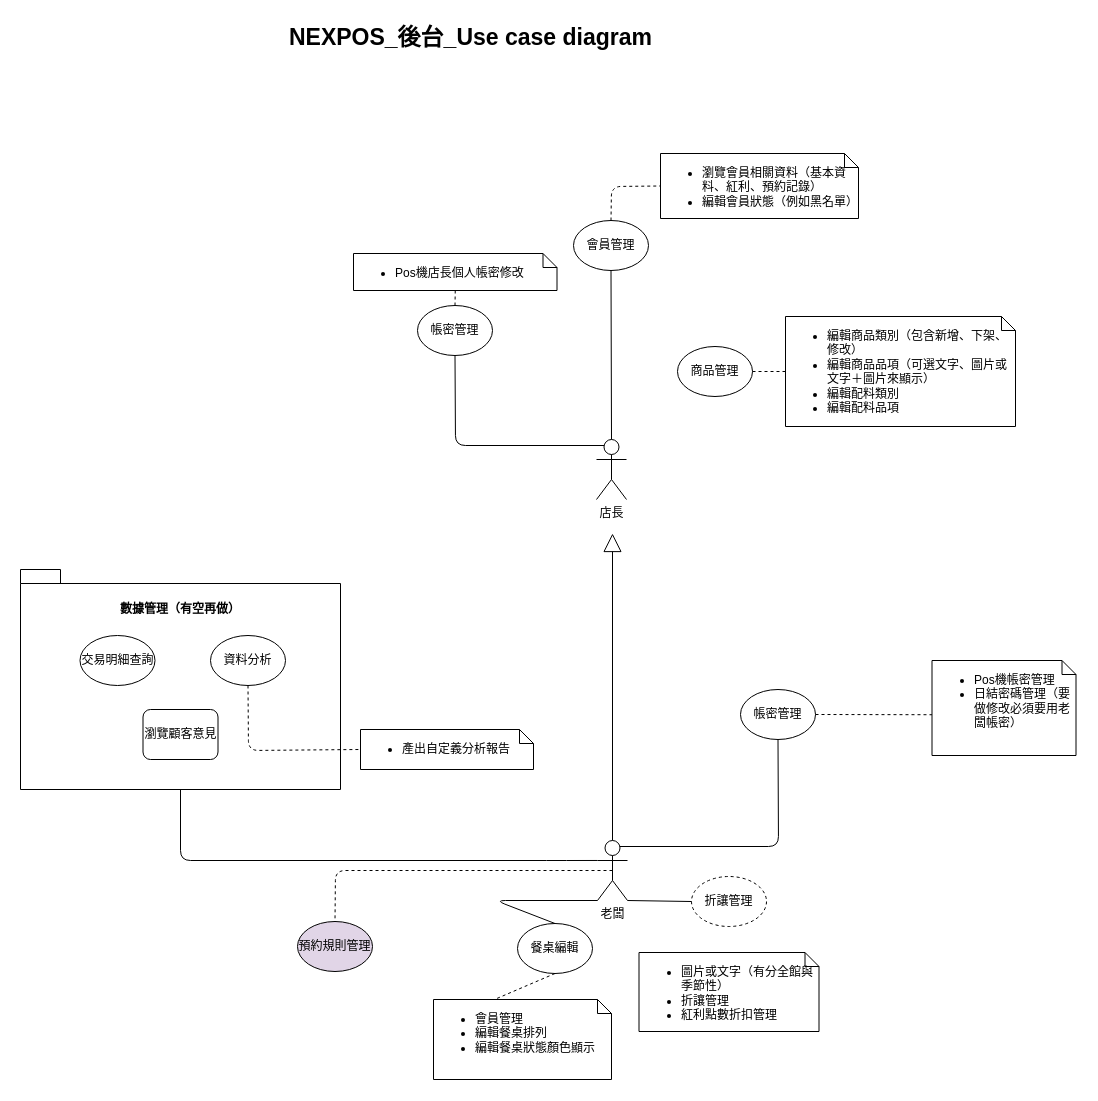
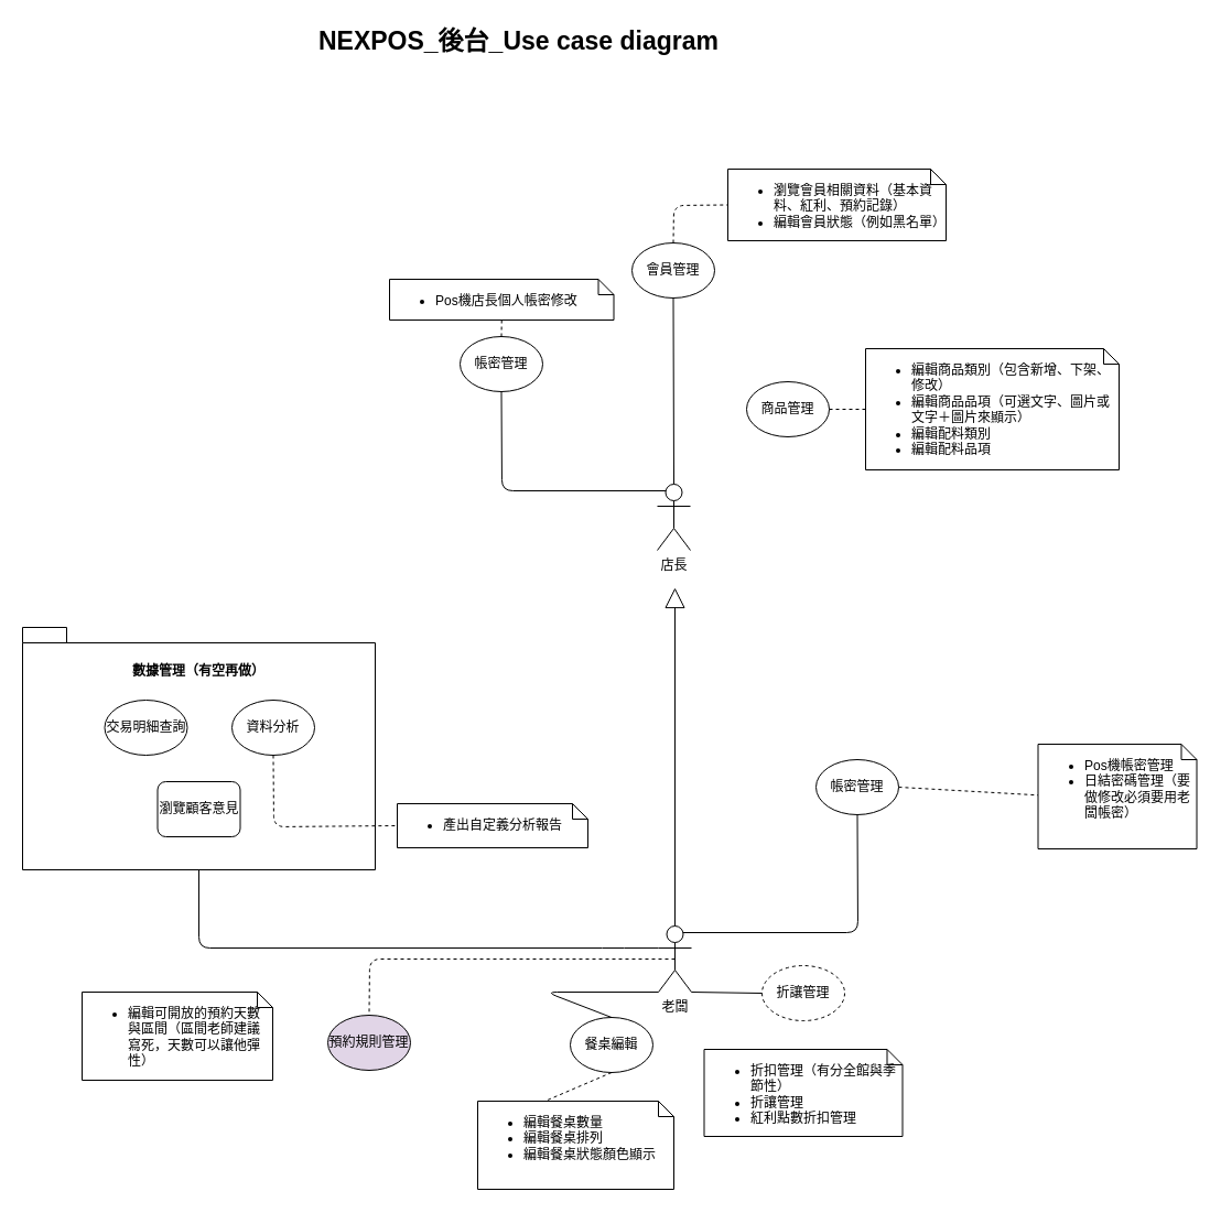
  <mxCell id="0" />
  <mxCell id="1" parent="0" />
  <mxCell id="2" value="" style="shape=folder;fontStyle=1;spacingTop=10;tabWidth=40;tabHeight=14;tabPosition=left;html=1;" parent="1" vertex="1"><mxGeometry x="20" y="569" width="320" height="220" as="geometry" /></mxCell>
  <mxCell id="3" value="餐桌編輯" style="ellipse;whiteSpace=wrap;html=1;" parent="1" vertex="1"><mxGeometry x="517" y="923" width="75" height="50" as="geometry" /></mxCell>
  <mxCell id="4" value="" style="endArrow=none;dashed=1;html=1;exitX=0.5;exitY=1;exitDx=0;exitDy=0;entryX=0;entryY=0;entryDx=61;entryDy=0;entryPerimeter=0;" parent="1" source="3" target="5" edge="1"><mxGeometry width="50" height="50" relative="1" as="geometry"><mxPoint x="324" y="1138" as="sourcePoint" /><mxPoint x="359" y="1097.5" as="targetPoint" /><Array as="points" /></mxGeometry></mxCell>
- <mxCell id="5" value="&lt;p style=&quot;line-height: 150%&quot;&gt;&lt;ul&gt;&lt;li&gt;會員管理&lt;/li&gt;&lt;li&gt;編輯餐桌排列&lt;/li&gt;&lt;li&gt;編輯餐桌狀態顏色顯示&lt;/li&gt;&lt;/ul&gt;&lt;/p&gt;" style="shape=note;whiteSpace=wrap;html=1;size=14;verticalAlign=top;align=left;spacingTop=-6;" parent="1" vertex="1"><mxGeometry x="433" y="999" width="178" height="80" as="geometry" /></mxCell>
+ <mxCell id="5" value="&lt;p style=&quot;line-height: 150%&quot;&gt;&lt;ul&gt;&lt;li&gt;編輯餐桌數量&lt;/li&gt;&lt;li&gt;編輯餐桌排列&lt;/li&gt;&lt;li&gt;編輯餐桌狀態顏色顯示&lt;/li&gt;&lt;/ul&gt;&lt;/p&gt;" style="shape=note;whiteSpace=wrap;html=1;size=14;verticalAlign=top;align=left;spacingTop=-6;" parent="1" vertex="1"><mxGeometry x="433" y="999" width="178" height="80" as="geometry" /></mxCell>
  <mxCell id="6" value="帳密管理" style="ellipse;whiteSpace=wrap;html=1;" parent="1" vertex="1"><mxGeometry x="740" y="689" width="75" height="50" as="geometry" /></mxCell>
  <mxCell id="7" value="" style="endArrow=none;dashed=1;html=1;exitX=1;exitY=0.5;exitDx=0;exitDy=0;entryX=0;entryY=0;entryDx=144;entryDy=54.5;entryPerimeter=0;" parent="1" source="6" target="8" edge="1"><mxGeometry width="50" height="50" relative="1" as="geometry"><mxPoint x="383.25" y="517.66" as="sourcePoint" /><mxPoint x="333.25" y="518" as="targetPoint" /><Array as="points" /></mxGeometry></mxCell>
- <mxCell id="8" value="&lt;p style=&quot;line-height: 150%&quot;&gt;&lt;ul&gt;&lt;li&gt;Pos機帳密管理&lt;/li&gt;&lt;li&gt;日結密碼管理（要做修改必須要用老闆帳密）&lt;/li&gt;&lt;/ul&gt;&lt;/p&gt;" style="shape=note;whiteSpace=wrap;html=1;size=14;verticalAlign=top;align=left;spacingTop=-6;" parent="1" vertex="1"><mxGeometry x="931.5" y="660" width="144" height="95" as="geometry" /></mxCell>
+ <mxCell id="8" value="&lt;p style=&quot;line-height: 150%&quot;&gt;&lt;ul&gt;&lt;li&gt;Pos機帳密管理&lt;/li&gt;&lt;li&gt;日結密碼管理（要做修改必須要用老闆帳密）&lt;/li&gt;&lt;/ul&gt;&lt;/p&gt;" style="shape=note;whiteSpace=wrap;html=1;size=14;verticalAlign=top;align=left;spacingTop=-6;" parent="1" vertex="1"><mxGeometry x="941.5" y="675" width="144" height="95" as="geometry" /></mxCell>
  <mxCell id="9" value="折讓管理" style="ellipse;whiteSpace=wrap;html=1;dashed=1;" parent="1" vertex="1"><mxGeometry x="691" y="876" width="75" height="50" as="geometry" /></mxCell>
- <mxCell id="10" value="&lt;p style=&quot;line-height: 150%&quot;&gt;&lt;ul&gt;&lt;li&gt;圖片或文字（有分全館與季節性）&lt;/li&gt;&lt;li&gt;折讓管理&lt;/li&gt;&lt;li&gt;紅利點數折扣管理&lt;/li&gt;&lt;/ul&gt;&lt;/p&gt;" style="shape=note;whiteSpace=wrap;html=1;size=14;verticalAlign=top;align=left;spacingTop=-6;" parent="1" vertex="1"><mxGeometry x="638.5" y="952" width="180" height="79" as="geometry" /></mxCell>
+ <mxCell id="10" value="&lt;p style=&quot;line-height: 150%&quot;&gt;&lt;ul&gt;&lt;li&gt;折扣管理（有分全館與季節性）&lt;/li&gt;&lt;li&gt;折讓管理&lt;/li&gt;&lt;li&gt;紅利點數折扣管理&lt;/li&gt;&lt;/ul&gt;&lt;/p&gt;" style="shape=note;whiteSpace=wrap;html=1;size=14;verticalAlign=top;align=left;spacingTop=-6;" parent="1" vertex="1"><mxGeometry x="638.5" y="952" width="180" height="79" as="geometry" /></mxCell>
  <mxCell id="11" value="預約規則管理" style="ellipse;whiteSpace=wrap;html=1;fillColor=#e1d5e7;" parent="1" vertex="1"><mxGeometry x="297" y="921" width="75" height="50" as="geometry" /></mxCell>
+ <mxCell id="12" value="&lt;p style=&quot;line-height: 150%&quot;&gt;&lt;/p&gt;&lt;ul&gt;&lt;li&gt;編輯可開放的預約天數與區間（區間老師建議寫死，天數可以讓他彈性）&lt;/li&gt;&lt;/ul&gt;&lt;br&gt;&lt;p&gt;&lt;/p&gt;" style="shape=note;whiteSpace=wrap;html=1;size=14;verticalAlign=top;align=left;spacingTop=-6;" parent="1" vertex="1"><mxGeometry x="74" y="900" width="173" height="80" as="geometry" /></mxCell>
  <mxCell id="13" value="數據管理（有空再做）" style="text;align=center;fontStyle=1;verticalAlign=middle;spacingLeft=3;spacingRight=3;strokeColor=none;rotatable=0;points=[[0,0.5],[1,0.5]];portConstraint=eastwest;" parent="1" vertex="1"><mxGeometry x="112.5" y="595" width="135" height="26" as="geometry" /></mxCell>
  <mxCell id="14" value="資料分析" style="ellipse;whiteSpace=wrap;html=1;" parent="1" vertex="1"><mxGeometry x="210" y="635" width="75" height="50" as="geometry" /></mxCell>
  <mxCell id="15" value="&lt;p style=&quot;line-height: 150%&quot;&gt;&lt;ul&gt;&lt;li&gt;產出自定義分析報告&lt;/li&gt;&lt;/ul&gt;&lt;/p&gt;" style="shape=note;whiteSpace=wrap;html=1;size=14;verticalAlign=top;align=left;spacingTop=-6;" parent="1" vertex="1"><mxGeometry x="360" y="729" width="173" height="40" as="geometry" /></mxCell>
  <mxCell id="16" value="" style="endArrow=none;dashed=1;html=1;exitX=0.5;exitY=1;exitDx=0;exitDy=0;entryX=0;entryY=0.5;entryDx=0;entryDy=0;entryPerimeter=0;" parent="1" source="14" target="15" edge="1"><mxGeometry width="50" height="50" relative="1" as="geometry"><mxPoint x="127.5" y="695" as="sourcePoint" /><mxPoint x="10" y="747" as="targetPoint" /><Array as="points"><mxPoint x="248" y="750" /></Array></mxGeometry></mxCell>
- <mxCell id="17" value="交易明細查詢" style="ellipse;whiteSpace=wrap;html=1;" parent="1" vertex="1"><mxGeometry x="79.5" y="635" width="75" height="50" as="geometry" /></mxCell>
+ <mxCell id="17" value="交易明細查詢" style="ellipse;whiteSpace=wrap;html=1;" parent="1" vertex="1"><mxGeometry x="94.5" y="635" width="75" height="50" as="geometry" /></mxCell>
  <mxCell id="18" value="瀏覽顧客意見" style="whiteSpace=wrap;html=1;rounded=1;" parent="1" vertex="1"><mxGeometry x="142.5" y="709" width="75" height="50" as="geometry" /></mxCell>
  <mxCell id="19" value="&lt;font color=&quot;#000000&quot;&gt;店長&lt;/font&gt;" style="shape=umlActor;verticalLabelPosition=bottom;labelBackgroundColor=#ffffff;verticalAlign=top;html=1;" parent="1" vertex="1"><mxGeometry x="596" y="439" width="30" height="60" as="geometry" /></mxCell>
  <mxCell id="20" value="" style="endArrow=none;html=1;entryX=0.5;entryY=1;entryDx=0;entryDy=0;exitX=0.25;exitY=0.1;exitDx=0;exitDy=0;exitPerimeter=0;" parent="1" source="19" target="21" edge="1"><mxGeometry width="50" height="50" relative="1" as="geometry"><mxPoint x="547" y="425" as="sourcePoint" /><mxPoint x="707" y="459" as="targetPoint" /><Array as="points"><mxPoint x="455" y="445" /></Array></mxGeometry></mxCell>
  <mxCell id="21" value="帳密管理" style="ellipse;whiteSpace=wrap;html=1;" parent="1" vertex="1"><mxGeometry x="417" y="305" width="75" height="50" as="geometry" /></mxCell>
  <mxCell id="22" value="" style="endArrow=none;dashed=1;html=1;exitX=0.5;exitY=0;exitDx=0;exitDy=0;entryX=0.5;entryY=1;entryDx=0;entryDy=0;entryPerimeter=0;" parent="1" source="21" target="23" edge="1"><mxGeometry width="50" height="50" relative="1" as="geometry"><mxPoint x="304.5" y="374.66" as="sourcePoint" /><mxPoint x="254.5" y="375" as="targetPoint" /><Array as="points" /></mxGeometry></mxCell>
  <mxCell id="23" value="&lt;p style=&quot;line-height: 150%&quot;&gt;&lt;ul&gt;&lt;li&gt;Pos機店長個人帳密修改&lt;/li&gt;&lt;/ul&gt;&lt;/p&gt;" style="shape=note;whiteSpace=wrap;html=1;size=14;verticalAlign=top;align=left;spacingTop=-6;" parent="1" vertex="1"><mxGeometry x="353" y="253" width="203.5" height="37" as="geometry" /></mxCell>
  <mxCell id="24" value="" style="endArrow=none;html=1;entryX=0.5;entryY=1;entryDx=0;entryDy=0;exitX=0.5;exitY=0;exitDx=0;exitDy=0;exitPerimeter=0;" parent="1" source="19" target="25" edge="1"><mxGeometry width="50" height="50" relative="1" as="geometry"><mxPoint x="627" y="460" as="sourcePoint" /><mxPoint x="698" y="469" as="targetPoint" /><Array as="points" /></mxGeometry></mxCell>
  <mxCell id="25" value="會員管理" style="ellipse;whiteSpace=wrap;html=1;" parent="1" vertex="1"><mxGeometry x="573" y="220" width="75" height="50" as="geometry" /></mxCell>
  <mxCell id="26" value="&lt;p style=&quot;line-height: 150%&quot;&gt;&lt;/p&gt;&lt;ul&gt;&lt;li&gt;瀏覽會員相關資料（基本資料、紅利、預約記錄）&lt;/li&gt;&lt;li&gt;&lt;span style=&quot;color: rgba(0 , 0 , 0 , 0) ; font-family: monospace ; font-size: 0px&quot;&gt;%3CmxGraphModel%3E%3Croot%3E%3CmxCell%20id%3D%220%22%2F%3E%3CmxCell%20id%3D%221%22%20parent%3D%220%22%2F%3E%3CmxCell%20id%3D%222%22%20value%3D%22%22%20style%3D%22endArrow%3Dnone%3Bhtml%3D1%3BexitX%3D1%3BexitY%3D1%3BexitDx%3D0%3BexitDy%3D0%3BexitPerimeter%3D0%3BentryX%3D0%3BentryY%3D0.5%3BentryDx%3D0%3BentryDy%3D0%3B%22%20edge%3D%221%22%20parent%3D%221%22%3E%3CmxGeometry%20width%3D%2250%22%20height%3D%2250%22%20relative%3D%221%22%20as%3D%22geometry%22%3E%3CmxPoint%20x%3D%22-561%22%20y%3D%221810%22%20as%3D%22sourcePoint%22%2F%3E%3CmxPoint%20x%3D%22-497.0%22%20y%3D%221811%22%20as%3D%22targetPoint%22%2F%3E%3CArray%20as%3D%22points%22%2F%3E%3C%2FmxGeometry%3E%3C%2FmxCell%3E%3C%2Froot%3E%3C%2FmxGraphModel%3E&lt;/span&gt;編輯會員狀態（例如黑名單）&lt;/li&gt;&lt;/ul&gt;&lt;br&gt;&lt;p&gt;&lt;/p&gt;" style="shape=note;whiteSpace=wrap;html=1;size=14;verticalAlign=top;align=left;spacingTop=-6;" parent="1" vertex="1"><mxGeometry x="660" y="153" width="198" height="65" as="geometry" /></mxCell>
  <mxCell id="27" value="商品管理" style="ellipse;whiteSpace=wrap;html=1;" parent="1" vertex="1"><mxGeometry x="677" y="346" width="75" height="50" as="geometry" /></mxCell>
  <mxCell id="28" value="" style="endArrow=none;dashed=1;html=1;entryX=0;entryY=0.5;entryDx=0;entryDy=0;entryPerimeter=0;exitX=1;exitY=0.5;exitDx=0;exitDy=0;" parent="1" source="27" target="29" edge="1"><mxGeometry width="50" height="50" relative="1" as="geometry"><mxPoint x="892" y="317" as="sourcePoint" /><mxPoint x="827" y="367" as="targetPoint" /><Array as="points" /></mxGeometry></mxCell>
  <mxCell id="29" value="&lt;p style=&quot;line-height: 150%&quot;&gt;&lt;ul&gt;&lt;li&gt;編輯商品類別（包含新增、下架、修改）&lt;/li&gt;&lt;li&gt;編輯商品品項（可選文字、圖片或文字＋圖片來顯示）&lt;/li&gt;&lt;li&gt;編輯配料類別&lt;/li&gt;&lt;li&gt;編輯配料品項&lt;/li&gt;&lt;/ul&gt;&lt;/p&gt;" style="shape=note;whiteSpace=wrap;html=1;size=14;verticalAlign=top;align=left;spacingTop=-6;" parent="1" vertex="1"><mxGeometry x="785" y="316" width="230" height="110" as="geometry" /></mxCell>
  <mxCell id="30" value="&lt;font color=&quot;#000000&quot;&gt;老闆&lt;/font&gt;" style="shape=umlActor;verticalLabelPosition=bottom;labelBackgroundColor=#ffffff;verticalAlign=top;html=1;" parent="1" vertex="1"><mxGeometry x="597" y="840" width="30" height="60" as="geometry" /></mxCell>
  <mxCell id="31" value="" style="endArrow=block;endSize=16;endFill=0;html=1;exitX=0.5;exitY=0;exitDx=0;exitDy=0;exitPerimeter=0;" parent="1" source="30" edge="1"><mxGeometry width="160" relative="1" as="geometry"><mxPoint x="478" y="545" as="sourcePoint" /><mxPoint x="612" y="533" as="targetPoint" /><Array as="points" /></mxGeometry></mxCell>
  <mxCell id="32" value="" style="endArrow=none;html=1;exitX=1;exitY=1;exitDx=0;exitDy=0;exitPerimeter=0;entryX=0;entryY=0.5;entryDx=0;entryDy=0;" parent="1" source="30" target="9" edge="1"><mxGeometry width="50" height="50" relative="1" as="geometry"><mxPoint x="750" y="710" as="sourcePoint" /><mxPoint x="683" y="900" as="targetPoint" /><Array as="points" /></mxGeometry></mxCell>
  <mxCell id="33" value="" style="endArrow=none;html=1;exitX=0;exitY=1;exitDx=0;exitDy=0;exitPerimeter=0;entryX=0.5;entryY=0;entryDx=0;entryDy=0;" parent="1" source="30" target="3" edge="1"><mxGeometry width="50" height="50" relative="1" as="geometry"><mxPoint x="647" y="920" as="sourcePoint" /><mxPoint x="504" y="931" as="targetPoint" /><Array as="points"><mxPoint x="495" y="900" /></Array></mxGeometry></mxCell>
  <mxCell id="34" value="" style="endArrow=none;dashed=1;html=1;entryX=0;entryY=0.5;entryDx=0;entryDy=0;entryPerimeter=0;exitX=0.5;exitY=0;exitDx=0;exitDy=0;" parent="1" source="25" target="26" edge="1"><mxGeometry width="50" height="50" relative="1" as="geometry"><mxPoint x="617" y="343" as="sourcePoint" /><mxPoint x="680" y="343" as="targetPoint" /><Array as="points"><mxPoint x="611" y="186" /></Array></mxGeometry></mxCell>
  <mxCell id="35" value="" style="endArrow=none;html=1;exitX=0.5;exitY=0.5;exitDx=0;exitDy=0;exitPerimeter=0;entryX=0.5;entryY=0;entryDx=0;entryDy=0;dashed=1;" parent="1" source="30" target="11" edge="1"><mxGeometry width="50" height="50" relative="1" as="geometry"><mxPoint x="617" y="920" as="sourcePoint" /><mxPoint x="538" y="921" as="targetPoint" /><Array as="points"><mxPoint x="335" y="870" /></Array></mxGeometry></mxCell>
  <mxCell id="36" value="" style="endArrow=none;html=1;exitX=0;exitY=0.333;exitDx=0;exitDy=0;exitPerimeter=0;entryX=0.5;entryY=1;entryDx=0;entryDy=0;entryPerimeter=0;" parent="1" source="30" target="2" edge="1"><mxGeometry width="50" height="50" relative="1" as="geometry"><mxPoint x="622" y="880" as="sourcePoint" /><mxPoint x="419" y="855" as="targetPoint" /><Array as="points"><mxPoint x="556" y="860" /><mxPoint x="180" y="860" /></Array></mxGeometry></mxCell>
  <mxCell id="37" value="" style="endArrow=none;html=1;exitX=0.75;exitY=0.1;exitDx=0;exitDy=0;exitPerimeter=0;entryX=0.5;entryY=1;entryDx=0;entryDy=0;" parent="1" source="30" target="6" edge="1"><mxGeometry width="50" height="50" relative="1" as="geometry"><mxPoint x="787" y="555" as="sourcePoint" /><mxPoint x="605" y="616" as="targetPoint" /><Array as="points"><mxPoint x="778" y="846" /></Array></mxGeometry></mxCell>
  <mxCell id="38" value="&lt;font style=&quot;font-size: 23px&quot;&gt;&lt;b&gt;NEXPOS_後台_Use case diagram&lt;/b&gt;&lt;/font&gt;" style="text;html=1;strokeColor=none;fillColor=none;align=center;verticalAlign=middle;whiteSpace=wrap;rounded=0;" parent="1" vertex="1"><mxGeometry x="269" y="20" width="403" height="34" as="geometry" /></mxCell>
